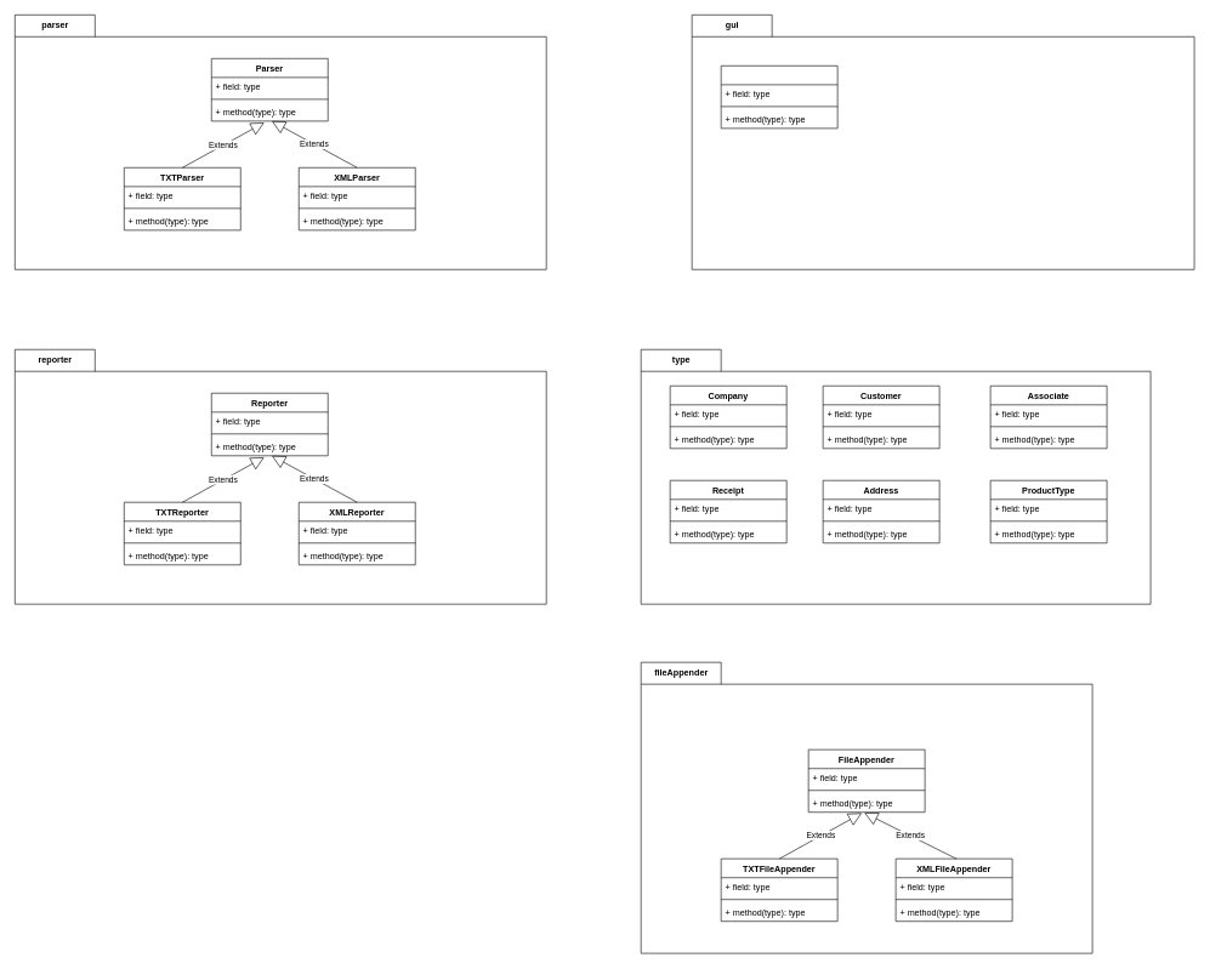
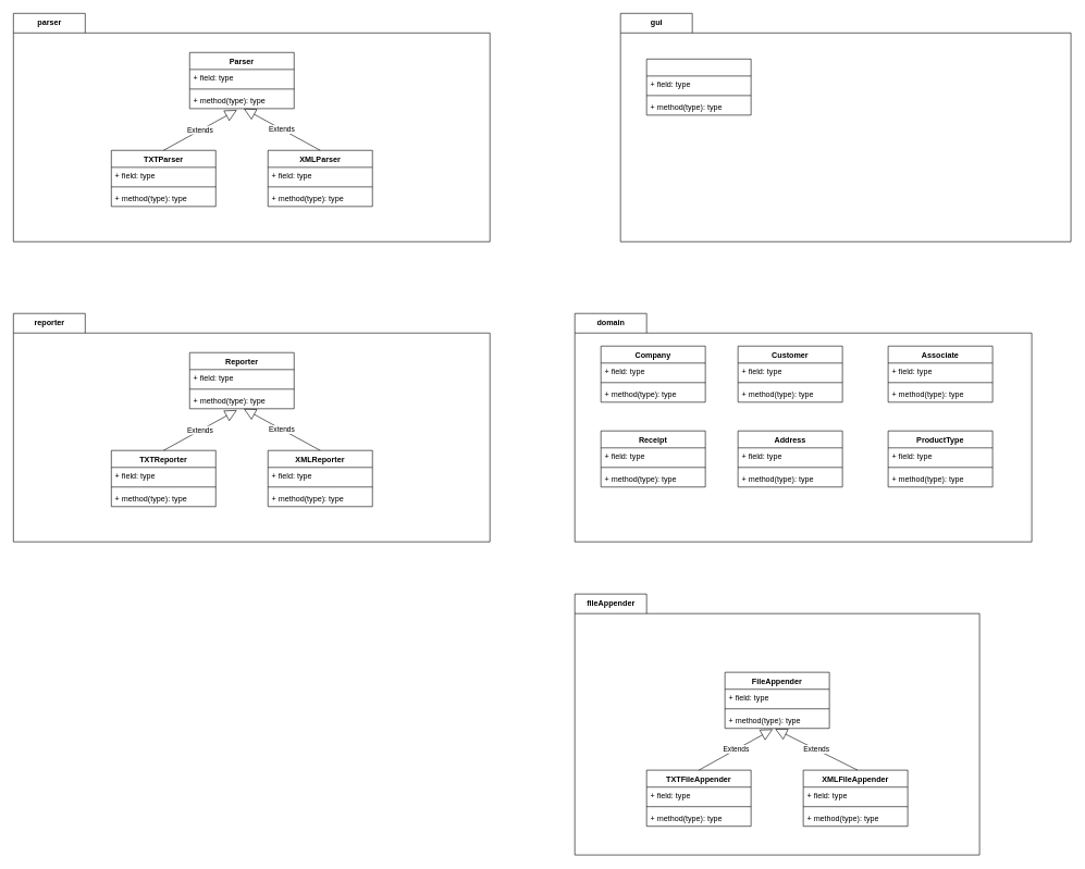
  <mxCell id="0" />
  <mxCell id="1" parent="0" />
  <mxCell id="2" value="parser" style="shape=folder;fontStyle=1;tabWidth=110;tabHeight=30;tabPosition=left;html=1;boundedLbl=1;labelInHeader=1;container=1;collapsible=0;recursiveResize=0;" parent="1" vertex="1"><mxGeometry x="20" y="20" width="730" height="350" as="geometry" /></mxCell>
  <mxCell id="3" value="Parser" style="swimlane;fontStyle=1;align=center;verticalAlign=top;childLayout=stackLayout;horizontal=1;startSize=26;horizontalStack=0;resizeParent=1;resizeParentMax=0;resizeLast=0;collapsible=1;marginBottom=0;" parent="2" vertex="1"><mxGeometry x="270" y="60" width="160" height="86" as="geometry" /></mxCell>
  <mxCell id="4" value="+ field: type" style="text;strokeColor=none;fillColor=none;align=left;verticalAlign=top;spacingLeft=4;spacingRight=4;overflow=hidden;rotatable=0;points=[[0,0.5],[1,0.5]];portConstraint=eastwest;" parent="3" vertex="1"><mxGeometry y="26" width="160" height="26" as="geometry" /></mxCell>
  <mxCell id="5" value="" style="line;strokeWidth=1;fillColor=none;align=left;verticalAlign=middle;spacingTop=-1;spacingLeft=3;spacingRight=3;rotatable=0;labelPosition=right;points=[];portConstraint=eastwest;strokeColor=inherit;" parent="3" vertex="1"><mxGeometry y="52" width="160" height="8" as="geometry" /></mxCell>
  <mxCell id="6" value="+ method(type): type" style="text;strokeColor=none;fillColor=none;align=left;verticalAlign=top;spacingLeft=4;spacingRight=4;overflow=hidden;rotatable=0;points=[[0,0.5],[1,0.5]];portConstraint=eastwest;" parent="3" vertex="1"><mxGeometry y="60" width="160" height="26" as="geometry" /></mxCell>
  <mxCell id="7" value="TXTParser" style="swimlane;fontStyle=1;align=center;verticalAlign=top;childLayout=stackLayout;horizontal=1;startSize=26;horizontalStack=0;resizeParent=1;resizeParentMax=0;resizeLast=0;collapsible=1;marginBottom=0;" parent="2" vertex="1"><mxGeometry x="150" y="210" width="160" height="86" as="geometry" /></mxCell>
  <mxCell id="8" value="+ field: type" style="text;strokeColor=none;fillColor=none;align=left;verticalAlign=top;spacingLeft=4;spacingRight=4;overflow=hidden;rotatable=0;points=[[0,0.5],[1,0.5]];portConstraint=eastwest;" parent="7" vertex="1"><mxGeometry y="26" width="160" height="26" as="geometry" /></mxCell>
  <mxCell id="9" value="" style="line;strokeWidth=1;fillColor=none;align=left;verticalAlign=middle;spacingTop=-1;spacingLeft=3;spacingRight=3;rotatable=0;labelPosition=right;points=[];portConstraint=eastwest;strokeColor=inherit;" parent="7" vertex="1"><mxGeometry y="52" width="160" height="8" as="geometry" /></mxCell>
  <mxCell id="10" value="+ method(type): type" style="text;strokeColor=none;fillColor=none;align=left;verticalAlign=top;spacingLeft=4;spacingRight=4;overflow=hidden;rotatable=0;points=[[0,0.5],[1,0.5]];portConstraint=eastwest;" parent="7" vertex="1"><mxGeometry y="60" width="160" height="26" as="geometry" /></mxCell>
  <mxCell id="11" value="XMLParser" style="swimlane;fontStyle=1;align=center;verticalAlign=top;childLayout=stackLayout;horizontal=1;startSize=26;horizontalStack=0;resizeParent=1;resizeParentMax=0;resizeLast=0;collapsible=1;marginBottom=0;" parent="2" vertex="1"><mxGeometry x="390" y="210" width="160" height="86" as="geometry" /></mxCell>
  <mxCell id="12" value="+ field: type" style="text;strokeColor=none;fillColor=none;align=left;verticalAlign=top;spacingLeft=4;spacingRight=4;overflow=hidden;rotatable=0;points=[[0,0.5],[1,0.5]];portConstraint=eastwest;" parent="11" vertex="1"><mxGeometry y="26" width="160" height="26" as="geometry" /></mxCell>
  <mxCell id="13" value="" style="line;strokeWidth=1;fillColor=none;align=left;verticalAlign=middle;spacingTop=-1;spacingLeft=3;spacingRight=3;rotatable=0;labelPosition=right;points=[];portConstraint=eastwest;strokeColor=inherit;" parent="11" vertex="1"><mxGeometry y="52" width="160" height="8" as="geometry" /></mxCell>
  <mxCell id="14" value="+ method(type): type" style="text;strokeColor=none;fillColor=none;align=left;verticalAlign=top;spacingLeft=4;spacingRight=4;overflow=hidden;rotatable=0;points=[[0,0.5],[1,0.5]];portConstraint=eastwest;" parent="11" vertex="1"><mxGeometry y="60" width="160" height="26" as="geometry" /></mxCell>
  <mxCell id="15" value="Extends" style="endArrow=block;endSize=16;endFill=0;html=1;exitX=0.5;exitY=0;exitDx=0;exitDy=0;entryX=0.453;entryY=1.08;entryDx=0;entryDy=0;entryPerimeter=0;" parent="2" source="7" target="6" edge="1"><mxGeometry width="160" relative="1" as="geometry"><mxPoint x="320" y="150" as="sourcePoint" /><mxPoint x="480" y="150" as="targetPoint" /></mxGeometry></mxCell>
  <mxCell id="16" value="Extends" style="endArrow=block;endSize=16;endFill=0;html=1;exitX=0.5;exitY=0;exitDx=0;exitDy=0;entryX=0.518;entryY=1;entryDx=0;entryDy=0;entryPerimeter=0;" parent="2" source="11" target="6" edge="1"><mxGeometry width="160" relative="1" as="geometry"><mxPoint x="320" y="150" as="sourcePoint" /><mxPoint x="480" y="150" as="targetPoint" /></mxGeometry></mxCell>
  <mxCell id="17" value="reporter" style="shape=folder;fontStyle=1;tabWidth=110;tabHeight=30;tabPosition=left;html=1;boundedLbl=1;labelInHeader=1;container=1;collapsible=0;recursiveResize=0;" parent="1" vertex="1"><mxGeometry x="20" y="480" width="730" height="350" as="geometry" /></mxCell>
  <mxCell id="18" value="Reporter" style="swimlane;fontStyle=1;align=center;verticalAlign=top;childLayout=stackLayout;horizontal=1;startSize=26;horizontalStack=0;resizeParent=1;resizeParentMax=0;resizeLast=0;collapsible=1;marginBottom=0;" parent="17" vertex="1"><mxGeometry x="270" y="60" width="160" height="86" as="geometry" /></mxCell>
  <mxCell id="19" value="+ field: type" style="text;strokeColor=none;fillColor=none;align=left;verticalAlign=top;spacingLeft=4;spacingRight=4;overflow=hidden;rotatable=0;points=[[0,0.5],[1,0.5]];portConstraint=eastwest;" parent="18" vertex="1"><mxGeometry y="26" width="160" height="26" as="geometry" /></mxCell>
  <mxCell id="20" value="" style="line;strokeWidth=1;fillColor=none;align=left;verticalAlign=middle;spacingTop=-1;spacingLeft=3;spacingRight=3;rotatable=0;labelPosition=right;points=[];portConstraint=eastwest;strokeColor=inherit;" parent="18" vertex="1"><mxGeometry y="52" width="160" height="8" as="geometry" /></mxCell>
  <mxCell id="21" value="+ method(type): type" style="text;strokeColor=none;fillColor=none;align=left;verticalAlign=top;spacingLeft=4;spacingRight=4;overflow=hidden;rotatable=0;points=[[0,0.5],[1,0.5]];portConstraint=eastwest;" parent="18" vertex="1"><mxGeometry y="60" width="160" height="26" as="geometry" /></mxCell>
  <mxCell id="22" value="TXTReporter" style="swimlane;fontStyle=1;align=center;verticalAlign=top;childLayout=stackLayout;horizontal=1;startSize=26;horizontalStack=0;resizeParent=1;resizeParentMax=0;resizeLast=0;collapsible=1;marginBottom=0;" parent="17" vertex="1"><mxGeometry x="150" y="210" width="160" height="86" as="geometry" /></mxCell>
  <mxCell id="23" value="+ field: type" style="text;strokeColor=none;fillColor=none;align=left;verticalAlign=top;spacingLeft=4;spacingRight=4;overflow=hidden;rotatable=0;points=[[0,0.5],[1,0.5]];portConstraint=eastwest;" parent="22" vertex="1"><mxGeometry y="26" width="160" height="26" as="geometry" /></mxCell>
  <mxCell id="24" value="" style="line;strokeWidth=1;fillColor=none;align=left;verticalAlign=middle;spacingTop=-1;spacingLeft=3;spacingRight=3;rotatable=0;labelPosition=right;points=[];portConstraint=eastwest;strokeColor=inherit;" parent="22" vertex="1"><mxGeometry y="52" width="160" height="8" as="geometry" /></mxCell>
  <mxCell id="25" value="+ method(type): type" style="text;strokeColor=none;fillColor=none;align=left;verticalAlign=top;spacingLeft=4;spacingRight=4;overflow=hidden;rotatable=0;points=[[0,0.5],[1,0.5]];portConstraint=eastwest;" parent="22" vertex="1"><mxGeometry y="60" width="160" height="26" as="geometry" /></mxCell>
  <mxCell id="26" value="XMLReporter" style="swimlane;fontStyle=1;align=center;verticalAlign=top;childLayout=stackLayout;horizontal=1;startSize=26;horizontalStack=0;resizeParent=1;resizeParentMax=0;resizeLast=0;collapsible=1;marginBottom=0;" parent="17" vertex="1"><mxGeometry x="390" y="210" width="160" height="86" as="geometry" /></mxCell>
  <mxCell id="27" value="+ field: type" style="text;strokeColor=none;fillColor=none;align=left;verticalAlign=top;spacingLeft=4;spacingRight=4;overflow=hidden;rotatable=0;points=[[0,0.5],[1,0.5]];portConstraint=eastwest;" parent="26" vertex="1"><mxGeometry y="26" width="160" height="26" as="geometry" /></mxCell>
  <mxCell id="28" value="" style="line;strokeWidth=1;fillColor=none;align=left;verticalAlign=middle;spacingTop=-1;spacingLeft=3;spacingRight=3;rotatable=0;labelPosition=right;points=[];portConstraint=eastwest;strokeColor=inherit;" parent="26" vertex="1"><mxGeometry y="52" width="160" height="8" as="geometry" /></mxCell>
  <mxCell id="29" value="+ method(type): type" style="text;strokeColor=none;fillColor=none;align=left;verticalAlign=top;spacingLeft=4;spacingRight=4;overflow=hidden;rotatable=0;points=[[0,0.5],[1,0.5]];portConstraint=eastwest;" parent="26" vertex="1"><mxGeometry y="60" width="160" height="26" as="geometry" /></mxCell>
  <mxCell id="30" value="Extends" style="endArrow=block;endSize=16;endFill=0;html=1;exitX=0.5;exitY=0;exitDx=0;exitDy=0;entryX=0.453;entryY=1.08;entryDx=0;entryDy=0;entryPerimeter=0;" parent="17" source="22" target="21" edge="1"><mxGeometry width="160" relative="1" as="geometry"><mxPoint x="320" y="150" as="sourcePoint" /><mxPoint x="480" y="150" as="targetPoint" /></mxGeometry></mxCell>
  <mxCell id="31" value="Extends" style="endArrow=block;endSize=16;endFill=0;html=1;exitX=0.5;exitY=0;exitDx=0;exitDy=0;entryX=0.518;entryY=1;entryDx=0;entryDy=0;entryPerimeter=0;" parent="17" source="26" target="21" edge="1"><mxGeometry width="160" relative="1" as="geometry"><mxPoint x="320" y="150" as="sourcePoint" /><mxPoint x="480" y="150" as="targetPoint" /></mxGeometry></mxCell>
  <mxCell id="32" value="gui" style="shape=folder;fontStyle=1;tabWidth=110;tabHeight=30;tabPosition=left;html=1;boundedLbl=1;labelInHeader=1;container=1;collapsible=0;recursiveResize=0;" parent="1" vertex="1"><mxGeometry x="950" y="20" width="690" height="350" as="geometry" /></mxCell>
  <mxCell id="33" value="" style="swimlane;fontStyle=1;align=center;verticalAlign=top;childLayout=stackLayout;horizontal=1;startSize=26;horizontalStack=0;resizeParent=1;resizeParentMax=0;resizeLast=0;collapsible=1;marginBottom=0;" parent="32" vertex="1"><mxGeometry x="40" y="70" width="160" height="86" as="geometry" /></mxCell>
  <mxCell id="34" value="+ field: type" style="text;strokeColor=none;fillColor=none;align=left;verticalAlign=top;spacingLeft=4;spacingRight=4;overflow=hidden;rotatable=0;points=[[0,0.5],[1,0.5]];portConstraint=eastwest;" parent="33" vertex="1"><mxGeometry y="26" width="160" height="26" as="geometry" /></mxCell>
  <mxCell id="35" value="" style="line;strokeWidth=1;fillColor=none;align=left;verticalAlign=middle;spacingTop=-1;spacingLeft=3;spacingRight=3;rotatable=0;labelPosition=right;points=[];portConstraint=eastwest;strokeColor=inherit;" parent="33" vertex="1"><mxGeometry y="52" width="160" height="8" as="geometry" /></mxCell>
  <mxCell id="36" value="+ method(type): type" style="text;strokeColor=none;fillColor=none;align=left;verticalAlign=top;spacingLeft=4;spacingRight=4;overflow=hidden;rotatable=0;points=[[0,0.5],[1,0.5]];portConstraint=eastwest;" parent="33" vertex="1"><mxGeometry y="60" width="160" height="26" as="geometry" /></mxCell>
- <mxCell id="37" value="type" style="shape=folder;fontStyle=1;tabWidth=110;tabHeight=30;tabPosition=left;html=1;boundedLbl=1;labelInHeader=1;container=1;collapsible=0;recursiveResize=0;" parent="1" vertex="1"><mxGeometry x="880" y="480" width="700" height="350" as="geometry" /></mxCell>
+ <mxCell id="37" value="domain" style="shape=folder;fontStyle=1;tabWidth=110;tabHeight=30;tabPosition=left;html=1;boundedLbl=1;labelInHeader=1;container=1;collapsible=0;recursiveResize=0;" parent="1" vertex="1"><mxGeometry x="880" y="480" width="700" height="350" as="geometry" /></mxCell>
  <mxCell id="38" value="Company" style="swimlane;fontStyle=1;align=center;verticalAlign=top;childLayout=stackLayout;horizontal=1;startSize=26;horizontalStack=0;resizeParent=1;resizeParentMax=0;resizeLast=0;collapsible=1;marginBottom=0;" parent="37" vertex="1"><mxGeometry x="40" y="50" width="160" height="86" as="geometry" /></mxCell>
  <mxCell id="39" value="+ field: type" style="text;strokeColor=none;fillColor=none;align=left;verticalAlign=top;spacingLeft=4;spacingRight=4;overflow=hidden;rotatable=0;points=[[0,0.5],[1,0.5]];portConstraint=eastwest;" parent="38" vertex="1"><mxGeometry y="26" width="160" height="26" as="geometry" /></mxCell>
  <mxCell id="40" value="" style="line;strokeWidth=1;fillColor=none;align=left;verticalAlign=middle;spacingTop=-1;spacingLeft=3;spacingRight=3;rotatable=0;labelPosition=right;points=[];portConstraint=eastwest;strokeColor=inherit;" parent="38" vertex="1"><mxGeometry y="52" width="160" height="8" as="geometry" /></mxCell>
  <mxCell id="41" value="+ method(type): type" style="text;strokeColor=none;fillColor=none;align=left;verticalAlign=top;spacingLeft=4;spacingRight=4;overflow=hidden;rotatable=0;points=[[0,0.5],[1,0.5]];portConstraint=eastwest;" parent="38" vertex="1"><mxGeometry y="60" width="160" height="26" as="geometry" /></mxCell>
  <mxCell id="42" value="Customer" style="swimlane;fontStyle=1;align=center;verticalAlign=top;childLayout=stackLayout;horizontal=1;startSize=26;horizontalStack=0;resizeParent=1;resizeParentMax=0;resizeLast=0;collapsible=1;marginBottom=0;" parent="37" vertex="1"><mxGeometry x="250" y="50" width="160" height="86" as="geometry" /></mxCell>
  <mxCell id="43" value="+ field: type" style="text;strokeColor=none;fillColor=none;align=left;verticalAlign=top;spacingLeft=4;spacingRight=4;overflow=hidden;rotatable=0;points=[[0,0.5],[1,0.5]];portConstraint=eastwest;" parent="42" vertex="1"><mxGeometry y="26" width="160" height="26" as="geometry" /></mxCell>
  <mxCell id="44" value="" style="line;strokeWidth=1;fillColor=none;align=left;verticalAlign=middle;spacingTop=-1;spacingLeft=3;spacingRight=3;rotatable=0;labelPosition=right;points=[];portConstraint=eastwest;strokeColor=inherit;" parent="42" vertex="1"><mxGeometry y="52" width="160" height="8" as="geometry" /></mxCell>
  <mxCell id="45" value="+ method(type): type" style="text;strokeColor=none;fillColor=none;align=left;verticalAlign=top;spacingLeft=4;spacingRight=4;overflow=hidden;rotatable=0;points=[[0,0.5],[1,0.5]];portConstraint=eastwest;" parent="42" vertex="1"><mxGeometry y="60" width="160" height="26" as="geometry" /></mxCell>
  <mxCell id="46" value="Associate" style="swimlane;fontStyle=1;align=center;verticalAlign=top;childLayout=stackLayout;horizontal=1;startSize=26;horizontalStack=0;resizeParent=1;resizeParentMax=0;resizeLast=0;collapsible=1;marginBottom=0;" parent="37" vertex="1"><mxGeometry x="480" y="50" width="160" height="86" as="geometry"><mxRectangle x="480" y="50" width="70" height="30" as="alternateBounds" /></mxGeometry></mxCell>
  <mxCell id="47" value="+ field: type" style="text;strokeColor=none;fillColor=none;align=left;verticalAlign=top;spacingLeft=4;spacingRight=4;overflow=hidden;rotatable=0;points=[[0,0.5],[1,0.5]];portConstraint=eastwest;" parent="46" vertex="1"><mxGeometry y="26" width="160" height="26" as="geometry" /></mxCell>
  <mxCell id="48" value="" style="line;strokeWidth=1;fillColor=none;align=left;verticalAlign=middle;spacingTop=-1;spacingLeft=3;spacingRight=3;rotatable=0;labelPosition=right;points=[];portConstraint=eastwest;strokeColor=inherit;" parent="46" vertex="1"><mxGeometry y="52" width="160" height="8" as="geometry" /></mxCell>
  <mxCell id="49" value="+ method(type): type" style="text;strokeColor=none;fillColor=none;align=left;verticalAlign=top;spacingLeft=4;spacingRight=4;overflow=hidden;rotatable=0;points=[[0,0.5],[1,0.5]];portConstraint=eastwest;" parent="46" vertex="1"><mxGeometry y="60" width="160" height="26" as="geometry" /></mxCell>
  <mxCell id="50" value="Receipt" style="swimlane;fontStyle=1;align=center;verticalAlign=top;childLayout=stackLayout;horizontal=1;startSize=26;horizontalStack=0;resizeParent=1;resizeParentMax=0;resizeLast=0;collapsible=1;marginBottom=0;" parent="37" vertex="1"><mxGeometry x="40" y="180" width="160" height="86" as="geometry" /></mxCell>
  <mxCell id="51" value="+ field: type" style="text;strokeColor=none;fillColor=none;align=left;verticalAlign=top;spacingLeft=4;spacingRight=4;overflow=hidden;rotatable=0;points=[[0,0.5],[1,0.5]];portConstraint=eastwest;" parent="50" vertex="1"><mxGeometry y="26" width="160" height="26" as="geometry" /></mxCell>
  <mxCell id="52" value="" style="line;strokeWidth=1;fillColor=none;align=left;verticalAlign=middle;spacingTop=-1;spacingLeft=3;spacingRight=3;rotatable=0;labelPosition=right;points=[];portConstraint=eastwest;strokeColor=inherit;" parent="50" vertex="1"><mxGeometry y="52" width="160" height="8" as="geometry" /></mxCell>
  <mxCell id="53" value="+ method(type): type" style="text;strokeColor=none;fillColor=none;align=left;verticalAlign=top;spacingLeft=4;spacingRight=4;overflow=hidden;rotatable=0;points=[[0,0.5],[1,0.5]];portConstraint=eastwest;" parent="50" vertex="1"><mxGeometry y="60" width="160" height="26" as="geometry" /></mxCell>
  <mxCell id="54" value="Address&#10;" style="swimlane;fontStyle=1;align=center;verticalAlign=top;childLayout=stackLayout;horizontal=1;startSize=26;horizontalStack=0;resizeParent=1;resizeParentMax=0;resizeLast=0;collapsible=1;marginBottom=0;" parent="37" vertex="1"><mxGeometry x="250" y="180" width="160" height="86" as="geometry" /></mxCell>
  <mxCell id="55" value="+ field: type" style="text;strokeColor=none;fillColor=none;align=left;verticalAlign=top;spacingLeft=4;spacingRight=4;overflow=hidden;rotatable=0;points=[[0,0.5],[1,0.5]];portConstraint=eastwest;" parent="54" vertex="1"><mxGeometry y="26" width="160" height="26" as="geometry" /></mxCell>
  <mxCell id="56" value="" style="line;strokeWidth=1;fillColor=none;align=left;verticalAlign=middle;spacingTop=-1;spacingLeft=3;spacingRight=3;rotatable=0;labelPosition=right;points=[];portConstraint=eastwest;strokeColor=inherit;" parent="54" vertex="1"><mxGeometry y="52" width="160" height="8" as="geometry" /></mxCell>
  <mxCell id="57" value="+ method(type): type" style="text;strokeColor=none;fillColor=none;align=left;verticalAlign=top;spacingLeft=4;spacingRight=4;overflow=hidden;rotatable=0;points=[[0,0.5],[1,0.5]];portConstraint=eastwest;" parent="54" vertex="1"><mxGeometry y="60" width="160" height="26" as="geometry" /></mxCell>
  <mxCell id="58" value="ProductType" style="swimlane;fontStyle=1;align=center;verticalAlign=top;childLayout=stackLayout;horizontal=1;startSize=26;horizontalStack=0;resizeParent=1;resizeParentMax=0;resizeLast=0;collapsible=1;marginBottom=0;" parent="37" vertex="1"><mxGeometry x="480" y="180" width="160" height="86" as="geometry" /></mxCell>
  <mxCell id="59" value="+ field: type" style="text;strokeColor=none;fillColor=none;align=left;verticalAlign=top;spacingLeft=4;spacingRight=4;overflow=hidden;rotatable=0;points=[[0,0.5],[1,0.5]];portConstraint=eastwest;" parent="58" vertex="1"><mxGeometry y="26" width="160" height="26" as="geometry" /></mxCell>
  <mxCell id="60" value="" style="line;strokeWidth=1;fillColor=none;align=left;verticalAlign=middle;spacingTop=-1;spacingLeft=3;spacingRight=3;rotatable=0;labelPosition=right;points=[];portConstraint=eastwest;strokeColor=inherit;" parent="58" vertex="1"><mxGeometry y="52" width="160" height="8" as="geometry" /></mxCell>
  <mxCell id="61" value="+ method(type): type" style="text;strokeColor=none;fillColor=none;align=left;verticalAlign=top;spacingLeft=4;spacingRight=4;overflow=hidden;rotatable=0;points=[[0,0.5],[1,0.5]];portConstraint=eastwest;" parent="58" vertex="1"><mxGeometry y="60" width="160" height="26" as="geometry" /></mxCell>
  <mxCell id="62" value="fileAppender&lt;br&gt;" style="shape=folder;fontStyle=1;tabWidth=110;tabHeight=30;tabPosition=left;html=1;boundedLbl=1;labelInHeader=1;container=1;collapsible=0;recursiveResize=0;" vertex="1" parent="1"><mxGeometry x="880" y="910" width="620" height="400" as="geometry" /></mxCell>
  <mxCell id="63" value="FileAppender" style="swimlane;fontStyle=1;align=center;verticalAlign=top;childLayout=stackLayout;horizontal=1;startSize=26;horizontalStack=0;resizeParent=1;resizeParentMax=0;resizeLast=0;collapsible=1;marginBottom=0;" vertex="1" parent="62"><mxGeometry x="230" y="120" width="160" height="86" as="geometry" /></mxCell>
  <mxCell id="64" value="+ field: type" style="text;strokeColor=none;fillColor=none;align=left;verticalAlign=top;spacingLeft=4;spacingRight=4;overflow=hidden;rotatable=0;points=[[0,0.5],[1,0.5]];portConstraint=eastwest;" vertex="1" parent="63"><mxGeometry y="26" width="160" height="26" as="geometry" /></mxCell>
  <mxCell id="65" value="" style="line;strokeWidth=1;fillColor=none;align=left;verticalAlign=middle;spacingTop=-1;spacingLeft=3;spacingRight=3;rotatable=0;labelPosition=right;points=[];portConstraint=eastwest;strokeColor=inherit;" vertex="1" parent="63"><mxGeometry y="52" width="160" height="8" as="geometry" /></mxCell>
  <mxCell id="66" value="+ method(type): type" style="text;strokeColor=none;fillColor=none;align=left;verticalAlign=top;spacingLeft=4;spacingRight=4;overflow=hidden;rotatable=0;points=[[0,0.5],[1,0.5]];portConstraint=eastwest;" vertex="1" parent="63"><mxGeometry y="60" width="160" height="26" as="geometry" /></mxCell>
  <mxCell id="67" value="TXTFileAppender" style="swimlane;fontStyle=1;align=center;verticalAlign=top;childLayout=stackLayout;horizontal=1;startSize=26;horizontalStack=0;resizeParent=1;resizeParentMax=0;resizeLast=0;collapsible=1;marginBottom=0;" vertex="1" parent="62"><mxGeometry x="110" y="270" width="160" height="86" as="geometry" /></mxCell>
  <mxCell id="68" value="+ field: type" style="text;strokeColor=none;fillColor=none;align=left;verticalAlign=top;spacingLeft=4;spacingRight=4;overflow=hidden;rotatable=0;points=[[0,0.5],[1,0.5]];portConstraint=eastwest;" vertex="1" parent="67"><mxGeometry y="26" width="160" height="26" as="geometry" /></mxCell>
  <mxCell id="69" value="" style="line;strokeWidth=1;fillColor=none;align=left;verticalAlign=middle;spacingTop=-1;spacingLeft=3;spacingRight=3;rotatable=0;labelPosition=right;points=[];portConstraint=eastwest;strokeColor=inherit;" vertex="1" parent="67"><mxGeometry y="52" width="160" height="8" as="geometry" /></mxCell>
  <mxCell id="70" value="+ method(type): type" style="text;strokeColor=none;fillColor=none;align=left;verticalAlign=top;spacingLeft=4;spacingRight=4;overflow=hidden;rotatable=0;points=[[0,0.5],[1,0.5]];portConstraint=eastwest;" vertex="1" parent="67"><mxGeometry y="60" width="160" height="26" as="geometry" /></mxCell>
  <mxCell id="71" value="XMLFileAppender" style="swimlane;fontStyle=1;align=center;verticalAlign=top;childLayout=stackLayout;horizontal=1;startSize=26;horizontalStack=0;resizeParent=1;resizeParentMax=0;resizeLast=0;collapsible=1;marginBottom=0;" vertex="1" parent="62"><mxGeometry x="350" y="270" width="160" height="86" as="geometry" /></mxCell>
  <mxCell id="72" value="+ field: type" style="text;strokeColor=none;fillColor=none;align=left;verticalAlign=top;spacingLeft=4;spacingRight=4;overflow=hidden;rotatable=0;points=[[0,0.5],[1,0.5]];portConstraint=eastwest;" vertex="1" parent="71"><mxGeometry y="26" width="160" height="26" as="geometry" /></mxCell>
  <mxCell id="73" value="" style="line;strokeWidth=1;fillColor=none;align=left;verticalAlign=middle;spacingTop=-1;spacingLeft=3;spacingRight=3;rotatable=0;labelPosition=right;points=[];portConstraint=eastwest;strokeColor=inherit;" vertex="1" parent="71"><mxGeometry y="52" width="160" height="8" as="geometry" /></mxCell>
  <mxCell id="74" value="+ method(type): type" style="text;strokeColor=none;fillColor=none;align=left;verticalAlign=top;spacingLeft=4;spacingRight=4;overflow=hidden;rotatable=0;points=[[0,0.5],[1,0.5]];portConstraint=eastwest;" vertex="1" parent="71"><mxGeometry y="60" width="160" height="26" as="geometry" /></mxCell>
  <mxCell id="75" value="Extends" style="endArrow=block;endSize=16;endFill=0;html=1;rounded=0;exitX=0.5;exitY=0;exitDx=0;exitDy=0;entryX=0.458;entryY=1.046;entryDx=0;entryDy=0;entryPerimeter=0;" edge="1" parent="62" source="67" target="66"><mxGeometry width="160" relative="1" as="geometry"><mxPoint x="300" y="180" as="sourcePoint" /><mxPoint x="460" y="180" as="targetPoint" /></mxGeometry></mxCell>
  <mxCell id="76" value="Extends" style="endArrow=block;endSize=16;endFill=0;html=1;rounded=0;exitX=0.52;exitY=0;exitDx=0;exitDy=0;exitPerimeter=0;entryX=0.48;entryY=1.031;entryDx=0;entryDy=0;entryPerimeter=0;" edge="1" parent="62" source="71" target="66"><mxGeometry width="160" relative="1" as="geometry"><mxPoint x="300" y="180" as="sourcePoint" /><mxPoint x="460" y="180" as="targetPoint" /></mxGeometry></mxCell>
